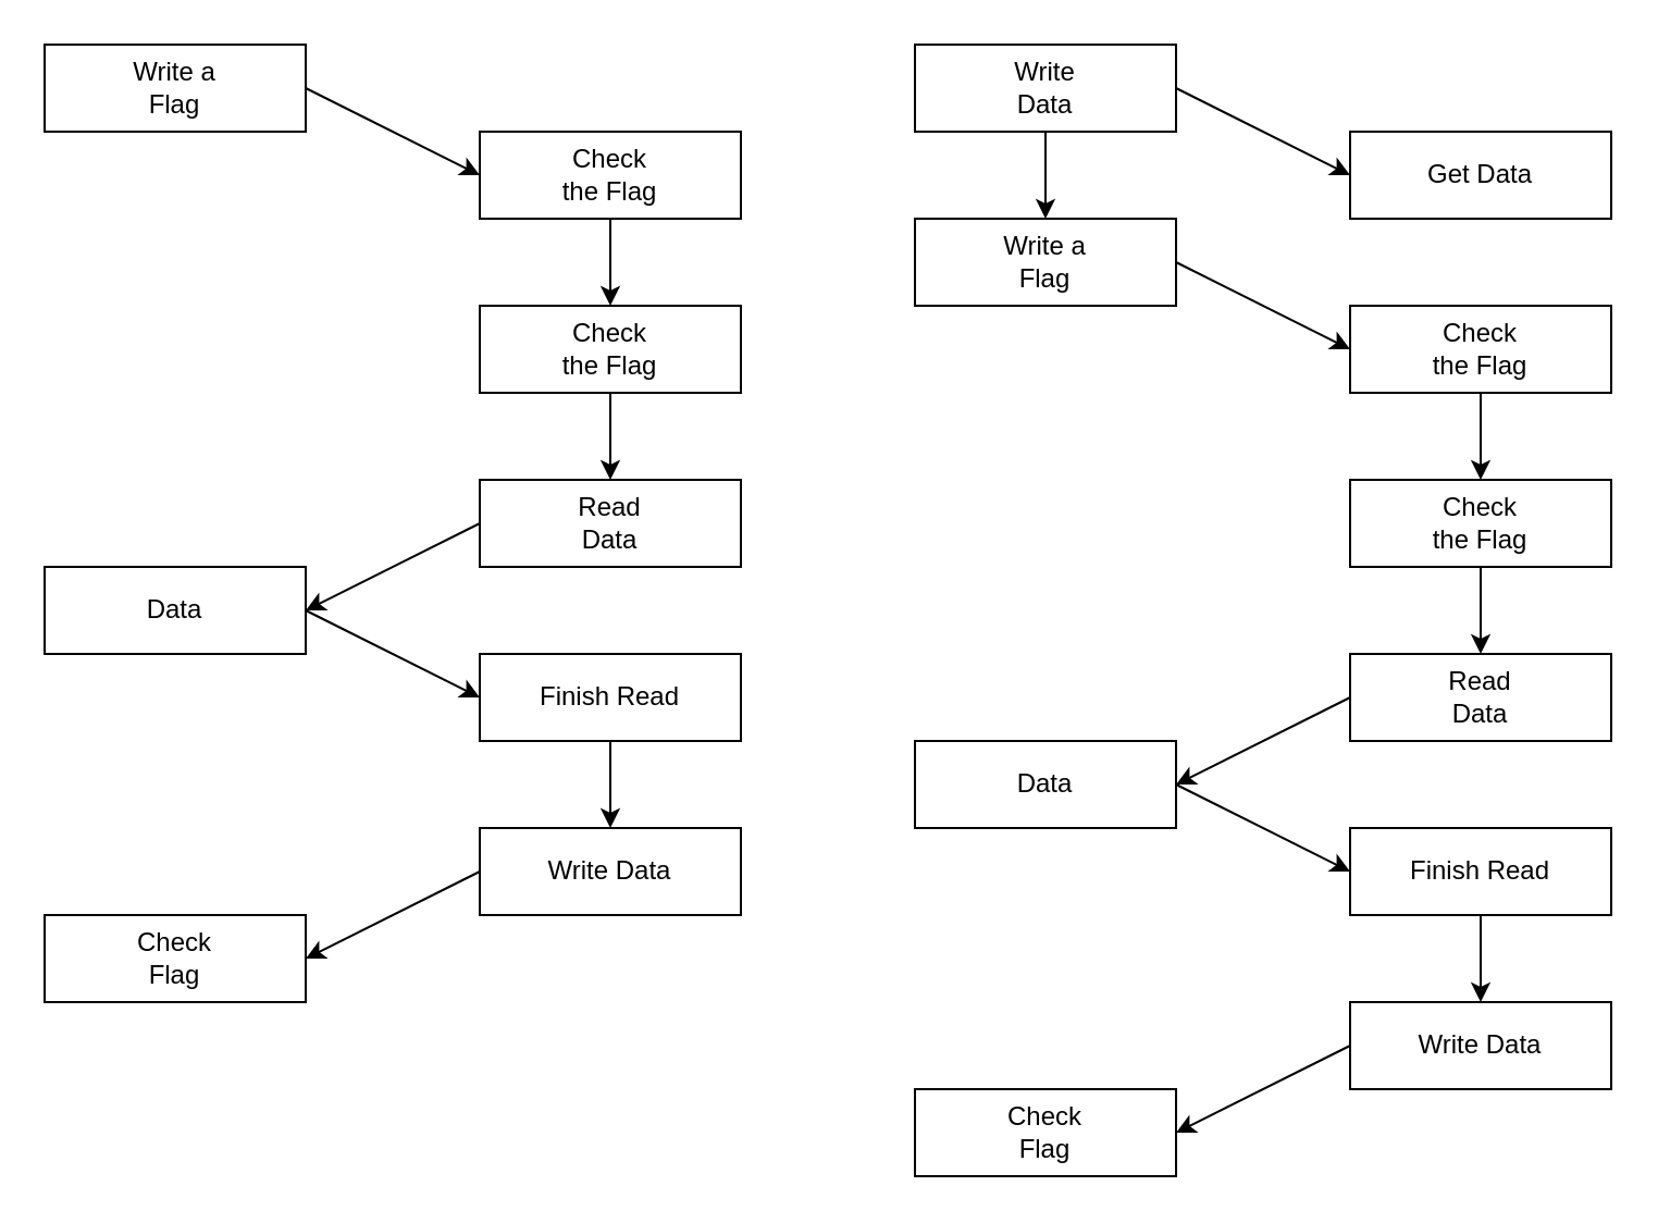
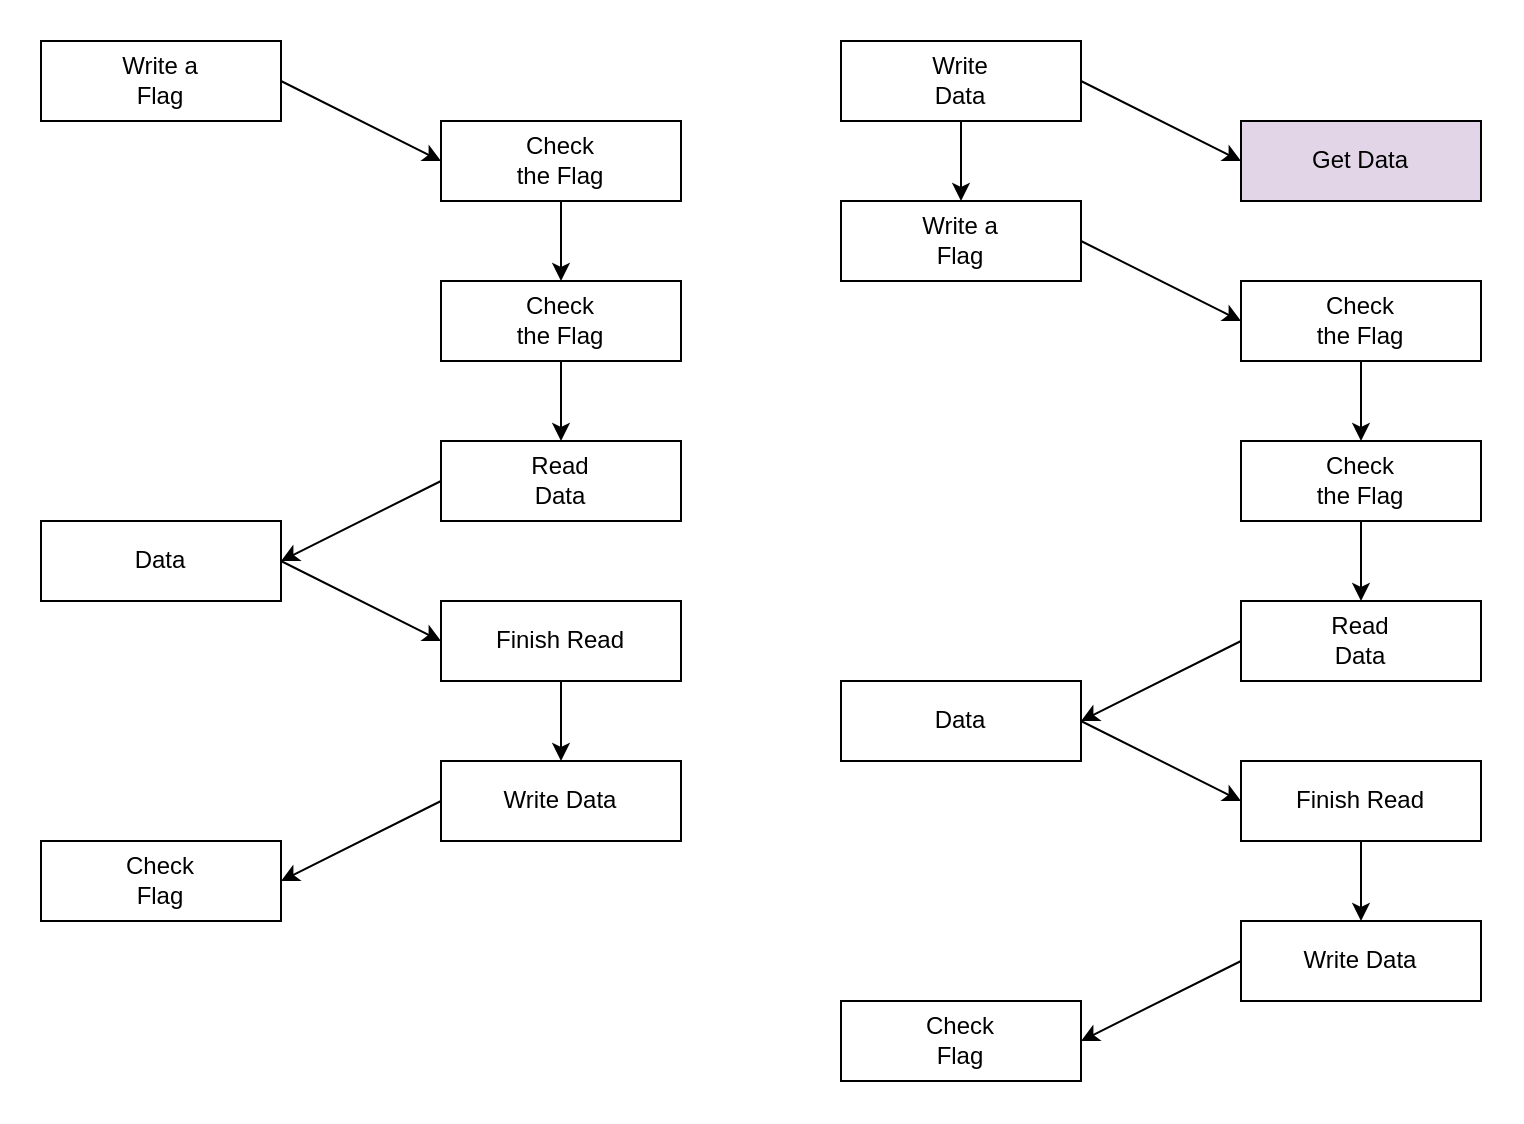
  <mxCell id="0" />
  <mxCell id="1" parent="0" />
  <mxCell id="2" value="Write a&lt;br&gt;Flag" style="rounded=0;whiteSpace=wrap;html=1;" vertex="1" parent="1"><mxGeometry x="20" y="20" width="120" height="40" as="geometry" /></mxCell>
  <mxCell id="3" value="" style="edgeStyle=orthogonalEdgeStyle;rounded=0;orthogonalLoop=1;jettySize=auto;html=1;" edge="1" parent="1" source="4" target="6"><mxGeometry relative="1" as="geometry" /></mxCell>
  <mxCell id="4" value="Check&lt;br&gt;the Flag" style="rounded=0;whiteSpace=wrap;html=1;" vertex="1" parent="1"><mxGeometry x="220" y="60" width="120" height="40" as="geometry" /></mxCell>
  <mxCell id="5" value="" style="edgeStyle=orthogonalEdgeStyle;rounded=0;orthogonalLoop=1;jettySize=auto;html=1;" edge="1" parent="1" source="6" target="8"><mxGeometry relative="1" as="geometry" /></mxCell>
  <mxCell id="6" value="Check&lt;br&gt;the Flag" style="rounded=0;whiteSpace=wrap;html=1;" vertex="1" parent="1"><mxGeometry x="220" y="140" width="120" height="40" as="geometry" /></mxCell>
  <mxCell id="7" value="" style="endArrow=classic;html=1;rounded=0;exitX=1;exitY=0.5;exitDx=0;exitDy=0;entryX=0;entryY=0.5;entryDx=0;entryDy=0;" edge="1" parent="1" source="2" target="4"><mxGeometry width="50" height="50" relative="1" as="geometry"><mxPoint x="270" y="350" as="sourcePoint" /><mxPoint x="320" y="300" as="targetPoint" /><Array as="points" /></mxGeometry></mxCell>
  <mxCell id="8" value="Read&lt;br&gt;Data" style="rounded=0;whiteSpace=wrap;html=1;" vertex="1" parent="1"><mxGeometry x="220" y="220" width="120" height="40" as="geometry" /></mxCell>
  <mxCell id="9" value="Data" style="rounded=0;whiteSpace=wrap;html=1;" vertex="1" parent="1"><mxGeometry x="20" y="260" width="120" height="40" as="geometry" /></mxCell>
  <mxCell id="10" value="" style="endArrow=classic;html=1;rounded=0;exitX=0;exitY=0.5;exitDx=0;exitDy=0;entryX=1;entryY=0.5;entryDx=0;entryDy=0;" edge="1" parent="1" source="8" target="9"><mxGeometry width="50" height="50" relative="1" as="geometry"><mxPoint x="150" y="10" as="sourcePoint" /><mxPoint x="230" y="90" as="targetPoint" /><Array as="points" /></mxGeometry></mxCell>
  <mxCell id="11" value="" style="edgeStyle=orthogonalEdgeStyle;rounded=0;orthogonalLoop=1;jettySize=auto;html=1;" edge="1" parent="1" source="12" target="13"><mxGeometry relative="1" as="geometry" /></mxCell>
  <mxCell id="12" value="Finish Read" style="rounded=0;whiteSpace=wrap;html=1;" vertex="1" parent="1"><mxGeometry x="220" y="300" width="120" height="40" as="geometry" /></mxCell>
  <mxCell id="13" value="Write Data" style="rounded=0;whiteSpace=wrap;html=1;" vertex="1" parent="1"><mxGeometry x="220" y="380" width="120" height="40" as="geometry" /></mxCell>
  <mxCell id="14" value="Check&lt;br&gt;Flag" style="rounded=0;whiteSpace=wrap;html=1;" vertex="1" parent="1"><mxGeometry x="20" y="420" width="120" height="40" as="geometry" /></mxCell>
  <mxCell id="15" value="" style="endArrow=classic;html=1;rounded=0;exitX=0;exitY=0.5;exitDx=0;exitDy=0;entryX=1;entryY=0.5;entryDx=0;entryDy=0;" edge="1" parent="1" source="13" target="14"><mxGeometry width="50" height="50" relative="1" as="geometry"><mxPoint x="230" y="250" as="sourcePoint" /><mxPoint x="150" y="310" as="targetPoint" /><Array as="points" /></mxGeometry></mxCell>
  <mxCell id="16" value="" style="endArrow=classic;html=1;rounded=0;exitX=1;exitY=0.5;exitDx=0;exitDy=0;entryX=0;entryY=0.5;entryDx=0;entryDy=0;" edge="1" parent="1" source="9" target="12"><mxGeometry width="50" height="50" relative="1" as="geometry"><mxPoint x="230" y="250" as="sourcePoint" /><mxPoint x="150" y="310" as="targetPoint" /><Array as="points" /></mxGeometry></mxCell>
  <mxCell id="17" value="Write a&lt;br&gt;Flag" style="rounded=0;whiteSpace=wrap;html=1;" vertex="1" parent="1"><mxGeometry x="420" y="100" width="120" height="40" as="geometry" /></mxCell>
  <mxCell id="18" value="" style="edgeStyle=orthogonalEdgeStyle;rounded=0;orthogonalLoop=1;jettySize=auto;html=1;" edge="1" parent="1" source="19" target="21"><mxGeometry relative="1" as="geometry" /></mxCell>
  <mxCell id="19" value="Check&lt;br&gt;the Flag" style="rounded=0;whiteSpace=wrap;html=1;" vertex="1" parent="1"><mxGeometry x="620" y="140" width="120" height="40" as="geometry" /></mxCell>
  <mxCell id="20" value="" style="edgeStyle=orthogonalEdgeStyle;rounded=0;orthogonalLoop=1;jettySize=auto;html=1;" edge="1" parent="1" source="21" target="23"><mxGeometry relative="1" as="geometry" /></mxCell>
  <mxCell id="21" value="Check&lt;br&gt;the Flag" style="rounded=0;whiteSpace=wrap;html=1;" vertex="1" parent="1"><mxGeometry x="620" y="220" width="120" height="40" as="geometry" /></mxCell>
  <mxCell id="22" value="" style="endArrow=classic;html=1;rounded=0;exitX=1;exitY=0.5;exitDx=0;exitDy=0;entryX=0;entryY=0.5;entryDx=0;entryDy=0;" edge="1" parent="1" source="17" target="19"><mxGeometry width="50" height="50" relative="1" as="geometry"><mxPoint x="670" y="430" as="sourcePoint" /><mxPoint x="720" y="380" as="targetPoint" /><Array as="points" /></mxGeometry></mxCell>
  <mxCell id="23" value="Read&lt;br&gt;Data" style="rounded=0;whiteSpace=wrap;html=1;" vertex="1" parent="1"><mxGeometry x="620" y="300" width="120" height="40" as="geometry" /></mxCell>
  <mxCell id="24" value="Data" style="rounded=0;whiteSpace=wrap;html=1;" vertex="1" parent="1"><mxGeometry x="420" y="340" width="120" height="40" as="geometry" /></mxCell>
  <mxCell id="25" value="" style="endArrow=classic;html=1;rounded=0;exitX=0;exitY=0.5;exitDx=0;exitDy=0;entryX=1;entryY=0.5;entryDx=0;entryDy=0;" edge="1" parent="1" source="23" target="24"><mxGeometry width="50" height="50" relative="1" as="geometry"><mxPoint x="550" y="90" as="sourcePoint" /><mxPoint x="630" y="170" as="targetPoint" /><Array as="points" /></mxGeometry></mxCell>
  <mxCell id="26" value="" style="edgeStyle=orthogonalEdgeStyle;rounded=0;orthogonalLoop=1;jettySize=auto;html=1;" edge="1" parent="1" source="27" target="28"><mxGeometry relative="1" as="geometry" /></mxCell>
  <mxCell id="27" value="Finish Read" style="rounded=0;whiteSpace=wrap;html=1;" vertex="1" parent="1"><mxGeometry x="620" y="380" width="120" height="40" as="geometry" /></mxCell>
  <mxCell id="28" value="Write Data" style="rounded=0;whiteSpace=wrap;html=1;" vertex="1" parent="1"><mxGeometry x="620" y="460" width="120" height="40" as="geometry" /></mxCell>
  <mxCell id="29" value="Check&lt;br&gt;Flag" style="rounded=0;whiteSpace=wrap;html=1;" vertex="1" parent="1"><mxGeometry x="420" y="500" width="120" height="40" as="geometry" /></mxCell>
  <mxCell id="30" value="" style="endArrow=classic;html=1;rounded=0;exitX=0;exitY=0.5;exitDx=0;exitDy=0;entryX=1;entryY=0.5;entryDx=0;entryDy=0;" edge="1" parent="1" source="28" target="29"><mxGeometry width="50" height="50" relative="1" as="geometry"><mxPoint x="630" y="330" as="sourcePoint" /><mxPoint x="550" y="390" as="targetPoint" /><Array as="points" /></mxGeometry></mxCell>
  <mxCell id="31" value="" style="endArrow=classic;html=1;rounded=0;exitX=1;exitY=0.5;exitDx=0;exitDy=0;entryX=0;entryY=0.5;entryDx=0;entryDy=0;" edge="1" parent="1" source="24" target="27"><mxGeometry width="50" height="50" relative="1" as="geometry"><mxPoint x="630" y="330" as="sourcePoint" /><mxPoint x="550" y="390" as="targetPoint" /><Array as="points" /></mxGeometry></mxCell>
  <mxCell id="32" value="" style="edgeStyle=orthogonalEdgeStyle;rounded=0;orthogonalLoop=1;jettySize=auto;html=1;" edge="1" parent="1" source="33" target="17"><mxGeometry relative="1" as="geometry" /></mxCell>
  <mxCell id="33" value="Write&lt;br&gt;Data" style="rounded=0;whiteSpace=wrap;html=1;" vertex="1" parent="1"><mxGeometry x="420" y="20" width="120" height="40" as="geometry" /></mxCell>
- <mxCell id="34" value="Get Data" style="rounded=0;whiteSpace=wrap;html=1;" vertex="1" parent="1"><mxGeometry x="620" y="60" width="120" height="40" as="geometry" /></mxCell>
+ <mxCell id="34" value="Get Data" style="rounded=0;whiteSpace=wrap;html=1;fillColor=#e1d5e7;" vertex="1" parent="1"><mxGeometry x="620" y="60" width="120" height="40" as="geometry" /></mxCell>
  <mxCell id="35" value="" style="endArrow=classic;html=1;rounded=0;exitX=1;exitY=0.5;exitDx=0;exitDy=0;entryX=0;entryY=0.5;entryDx=0;entryDy=0;" edge="1" parent="1" source="33" target="34"><mxGeometry width="50" height="50" relative="1" as="geometry"><mxPoint x="670" y="350" as="sourcePoint" /><mxPoint x="720" y="300" as="targetPoint" /><Array as="points" /></mxGeometry></mxCell>
